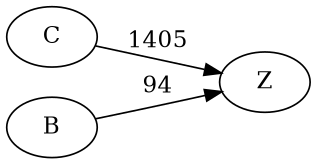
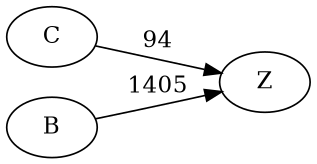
  digraph {
    rankdir=LR
    C
    Z
    B
-   C -> Z [label=1405]
-   B -> Z [label=94]
+   C -> Z [label=94]
+   B -> Z [label=1405]
  }
